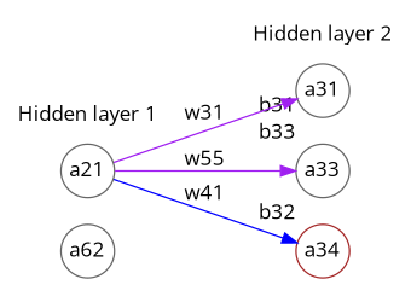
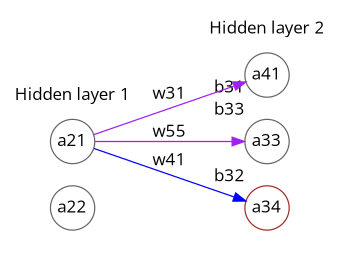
  digraph {
    fontname="Open Sans"
    rankdir=LR
    splines=line
    node [color=gray40 fixedsize=true fontname="Open Sans" shape=circle style=solid]
    edge [color=purple fontname="Open Sans"]
    n1 [label=a21]
-   n2 [label=a62]
-   n3 [label=a31 xlabel=b31]
+   n2 [label=a22]
+   n3 [label=a41 xlabel=b31]
    n4 [label=a33 xlabel=b33]
    n5 [color=brown label=a34 xlabel=b32]
    subgraph cluster_1 {
      color=white
      label="Hidden layer 1"
      n1
      n2
    }
    subgraph cluster_2 {
      color=white
      label="Hidden layer 2"
      n3
      n4
      n5
    }
    n1 -> n3 [label=w31]
    n1 -> n4 [label=w55]
    n1 -> n5 [color=blue label=w41]
  }
